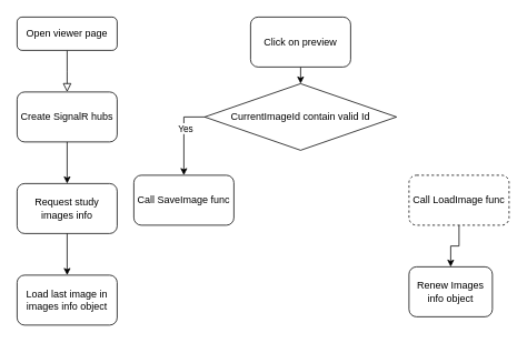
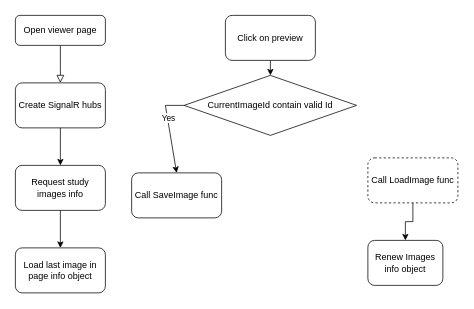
  <mxCell id="0" />
  <mxCell id="1" parent="0" />
  <mxCell id="2" value="" style="rounded=0;html=1;jettySize=auto;orthogonalLoop=1;fontSize=11;endArrow=block;endFill=0;endSize=8;strokeWidth=1;shadow=0;labelBackgroundColor=none;edgeStyle=orthogonalEdgeStyle;" parent="1" source="3" edge="1"><mxGeometry relative="1" as="geometry"><mxPoint x="80" y="110" as="targetPoint" /></mxGeometry></mxCell>
  <mxCell id="3" value="Open viewer page" style="rounded=1;whiteSpace=wrap;html=1;fontSize=12;glass=0;strokeWidth=1;shadow=0;" parent="1" vertex="1"><mxGeometry x="20" y="20" width="120" height="40" as="geometry" /></mxCell>
  <mxCell id="4" value="Create SignalR hubs" style="rounded=1;whiteSpace=wrap;html=1;" vertex="1" parent="1"><mxGeometry x="20" y="110" width="120" height="60" as="geometry" /></mxCell>
  <mxCell id="5" value="Request study images info" style="rounded=1;whiteSpace=wrap;html=1;" vertex="1" parent="1"><mxGeometry x="20" y="220" width="120" height="60" as="geometry" /></mxCell>
  <mxCell id="6" value="" style="endArrow=classic;html=1;exitX=0.5;exitY=1;exitDx=0;exitDy=0;entryX=0.5;entryY=0;entryDx=0;entryDy=0;" edge="1" parent="1" source="4" target="5"><mxGeometry width="50" height="50" relative="1" as="geometry"><mxPoint x="250" y="290" as="sourcePoint" /><mxPoint x="300" y="240" as="targetPoint" /></mxGeometry></mxCell>
- <mxCell id="7" value="Load last image in images info object" style="rounded=1;whiteSpace=wrap;html=1;" vertex="1" parent="1"><mxGeometry x="20" y="330" width="120" height="60" as="geometry" /></mxCell>
+ <mxCell id="7" value="Load last image in page info object" style="rounded=1;whiteSpace=wrap;html=1;" vertex="1" parent="1"><mxGeometry x="20" y="330" width="120" height="60" as="geometry" /></mxCell>
  <mxCell id="8" value="" style="endArrow=classic;html=1;exitX=0.5;exitY=1;exitDx=0;exitDy=0;entryX=0.5;entryY=0;entryDx=0;entryDy=0;" edge="1" parent="1" source="5" target="7"><mxGeometry width="50" height="50" relative="1" as="geometry"><mxPoint x="250" y="280" as="sourcePoint" /><mxPoint x="300" y="230" as="targetPoint" /></mxGeometry></mxCell>
  <mxCell id="9" style="edgeStyle=orthogonalEdgeStyle;rounded=0;orthogonalLoop=1;jettySize=auto;html=1;exitX=0.5;exitY=1;exitDx=0;exitDy=0;entryX=0.5;entryY=0;entryDx=0;entryDy=0;" edge="1" parent="1" source="10" target="11"><mxGeometry relative="1" as="geometry" /></mxCell>
  <mxCell id="10" value="Click on preview" style="rounded=1;whiteSpace=wrap;html=1;" vertex="1" parent="1"><mxGeometry x="300" y="20" width="120" height="60" as="geometry" /></mxCell>
  <mxCell id="11" value="CurrentImageId contain valid Id" style="rhombus;whiteSpace=wrap;html=1;" vertex="1" parent="1"><mxGeometry x="245" y="100" width="230" height="80" as="geometry" /></mxCell>
- <mxCell id="12" value="Call SaveImage func" style="rounded=1;whiteSpace=wrap;html=1;" vertex="1" parent="1"><mxGeometry x="160" y="210" width="120" height="60" as="geometry" /></mxCell>
+ <mxCell id="12" value="Call SaveImage func" style="rounded=1;whiteSpace=wrap;html=1;" vertex="1" parent="1"><mxGeometry x="175" y="230" width="120" height="60" as="geometry" /></mxCell>
  <mxCell id="13" style="edgeStyle=orthogonalEdgeStyle;rounded=0;orthogonalLoop=1;jettySize=auto;html=1;entryX=0.5;entryY=0;entryDx=0;entryDy=0;" edge="1" parent="1" source="14" target="18"><mxGeometry relative="1" as="geometry" /></mxCell>
  <mxCell id="14" value="Call LoadImage func" style="rounded=1;whiteSpace=wrap;html=1;dashed=1;" vertex="1" parent="1"><mxGeometry x="490" y="210" width="120" height="60" as="geometry" /></mxCell>
  <mxCell id="15" value="" style="endArrow=none;html=1;entryX=0;entryY=0.5;entryDx=0;entryDy=0;" edge="1" parent="1" target="11"><mxGeometry width="50" height="50" relative="1" as="geometry"><mxPoint x="220" y="140" as="sourcePoint" /><mxPoint x="300" y="210" as="targetPoint" /></mxGeometry></mxCell>
  <mxCell id="16" value="" style="endArrow=classic;html=1;entryX=0.5;entryY=0;entryDx=0;entryDy=0;" edge="1" parent="1" target="12"><mxGeometry width="50" height="50" relative="1" as="geometry"><mxPoint x="220" y="140" as="sourcePoint" /><mxPoint x="300" y="210" as="targetPoint" /></mxGeometry></mxCell>
  <mxCell id="17" value="Yes" style="edgeLabel;html=1;align=center;verticalAlign=middle;resizable=0;points=[];" vertex="1" connectable="0" parent="16"><mxGeometry x="-0.629" y="1" relative="1" as="geometry"><mxPoint as="offset" /></mxGeometry></mxCell>
  <mxCell id="18" value="Renew Images info object" style="rounded=1;whiteSpace=wrap;html=1;" vertex="1" parent="1"><mxGeometry x="490" y="320" width="100" height="60" as="geometry" /></mxCell>
